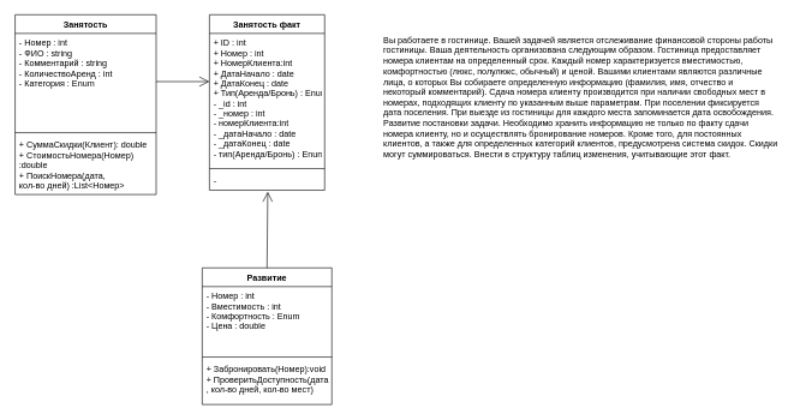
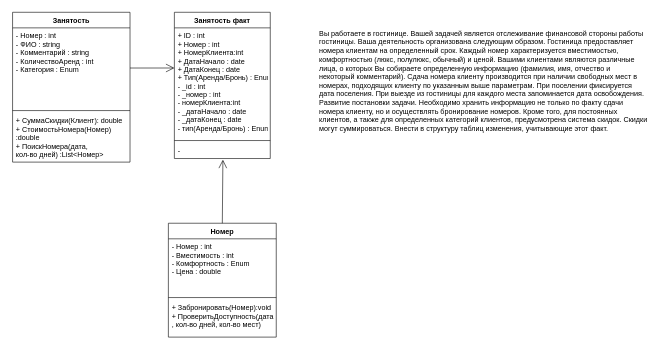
  <mxCell id="0" />
  <mxCell id="1" parent="0" />
  <mxCell id="2" value="Вы работаете в гостинице. Вашей задачей является отслеживание финансовой стороны работы гостиницы. Ваша деятельность организована следующим образом. Гостиница предоставляет номера клиентам на определенный срок. Каждый номер характеризуется вместимостью, комфортностью (люкс, полулюкс, обычный) и ценой. Вашими клиентами являются различные лица, о которых Вы собираете определенную информацию (фамилия, имя, отчество и некоторый комментарий). Сдача номера клиенту производится при наличии свободных мест в номерах, подходящих клиенту по указанным выше параметрам. При поселении фиксируется дата поселения. При выезде из гостиницы для каждого места запоминается дата освобождения. Развитие постановки задачи. Необходимо хранить информацию не только по факту сдачи номера клиенту, но и осуществлять бронирование номеров. Кроме того, для постоянных клиентов, а также для определенных категорий клиентов, предусмотрена система скидок. Скидки могут суммироваться. Внести в структуру таблиц изменения, учитывающие этот факт." style="text;whiteSpace=wrap;html=1;" vertex="1" parent="1"><mxGeometry x="530" y="42" width="550" height="200" as="geometry" /></mxCell>
- <mxCell id="3" value="Развитие" style="swimlane;fontStyle=1;align=center;verticalAlign=top;childLayout=stackLayout;horizontal=1;startSize=26;horizontalStack=0;resizeParent=1;resizeParentMax=0;resizeLast=0;collapsible=1;marginBottom=0;" vertex="1" parent="1"><mxGeometry x="280" y="372" width="180" height="190" as="geometry" /></mxCell>
+ <mxCell id="3" value="Номер" style="swimlane;fontStyle=1;align=center;verticalAlign=top;childLayout=stackLayout;horizontal=1;startSize=26;horizontalStack=0;resizeParent=1;resizeParentMax=0;resizeLast=0;collapsible=1;marginBottom=0;" vertex="1" parent="1"><mxGeometry x="280" y="372" width="180" height="190" as="geometry" /></mxCell>
  <mxCell id="4" value="- Номер : int&#10;- Вместимость : int&#10;- Комфортность : Enum&#10;- Цена : double&#10;" style="text;strokeColor=none;fillColor=none;align=left;verticalAlign=top;spacingLeft=4;spacingRight=4;overflow=hidden;rotatable=0;points=[[0,0.5],[1,0.5]];portConstraint=eastwest;" vertex="1" parent="3"><mxGeometry y="26" width="180" height="94" as="geometry" /></mxCell>
  <mxCell id="5" value="" style="line;strokeWidth=1;fillColor=none;align=left;verticalAlign=middle;spacingTop=-1;spacingLeft=3;spacingRight=3;rotatable=0;labelPosition=right;points=[];portConstraint=eastwest;" vertex="1" parent="3"><mxGeometry y="120" width="180" height="8" as="geometry" /></mxCell>
  <mxCell id="6" value="+ Забронировать(Номер):void&#10;+ ПроверитьДоступность(дата&#10;, кол-во дней, кол-во мест)" style="text;strokeColor=none;fillColor=none;align=left;verticalAlign=top;spacingLeft=4;spacingRight=4;overflow=hidden;rotatable=0;points=[[0,0.5],[1,0.5]];portConstraint=eastwest;" vertex="1" parent="3"><mxGeometry y="128" width="180" height="62" as="geometry" /></mxCell>
  <mxCell id="7" value="Занятость" style="swimlane;fontStyle=1;align=center;verticalAlign=top;childLayout=stackLayout;horizontal=1;startSize=26;horizontalStack=0;resizeParent=1;resizeParentMax=0;resizeLast=0;collapsible=1;marginBottom=0;" vertex="1" parent="1"><mxGeometry x="20" y="20" width="196" height="250" as="geometry" /></mxCell>
  <mxCell id="8" value="- Номер : int&#10;- ФИО : string&#10;- Комментарий : string&#10;- КоличествоАренд : int&#10;- Категория : Enum" style="text;strokeColor=none;fillColor=none;align=left;verticalAlign=top;spacingLeft=4;spacingRight=4;overflow=hidden;rotatable=0;points=[[0,0.5],[1,0.5]];portConstraint=eastwest;" vertex="1" parent="7"><mxGeometry y="26" width="196" height="134" as="geometry" /></mxCell>
  <mxCell id="9" value="" style="line;strokeWidth=1;fillColor=none;align=left;verticalAlign=middle;spacingTop=-1;spacingLeft=3;spacingRight=3;rotatable=0;labelPosition=right;points=[];portConstraint=eastwest;" vertex="1" parent="7"><mxGeometry y="160" width="196" height="8" as="geometry" /></mxCell>
  <mxCell id="10" value="+ СуммаСкидки(Клиент): double&#10;+ СтоимостьНомера(Номер)&#10;:double&#10;+ ПоискНомера(дата,&#10;кол-во дней) :List&lt;Номер&gt;" style="text;strokeColor=none;fillColor=none;align=left;verticalAlign=top;spacingLeft=4;spacingRight=4;overflow=hidden;rotatable=0;points=[[0,0.5],[1,0.5]];portConstraint=eastwest;" vertex="1" parent="7"><mxGeometry y="168" width="196" height="82" as="geometry" /></mxCell>
  <mxCell id="11" value="Занятость факт" style="swimlane;fontStyle=1;align=center;verticalAlign=top;childLayout=stackLayout;horizontal=1;startSize=26;horizontalStack=0;resizeParent=1;resizeParentMax=0;resizeLast=0;collapsible=1;marginBottom=0;" vertex="1" parent="1"><mxGeometry x="290" y="20" width="160" height="244" as="geometry" /></mxCell>
  <mxCell id="12" value="+ ID : int&#10;+ Номер : int&#10;+ НомерКлиента:int&#10;+ ДатаНачало : date&#10;+ ДатаКонец : date&#10;+ Тип(Аренда/Бронь) : Enum&#10;- _id : int&#10;- _номер : int&#10;- номерКлиента:int&#10;- _датаНачало : date&#10;- _датаКонец : date&#10;- тип(Аренда/Бронь) : Enum" style="text;strokeColor=none;fillColor=none;align=left;verticalAlign=top;spacingLeft=4;spacingRight=4;overflow=hidden;rotatable=0;points=[[0,0.5],[1,0.5]];portConstraint=eastwest;" vertex="1" parent="11"><mxGeometry y="26" width="160" height="184" as="geometry" /></mxCell>
  <mxCell id="13" value="" style="line;strokeWidth=1;fillColor=none;align=left;verticalAlign=middle;spacingTop=-1;spacingLeft=3;spacingRight=3;rotatable=0;labelPosition=right;points=[];portConstraint=eastwest;" vertex="1" parent="11"><mxGeometry y="210" width="160" height="8" as="geometry" /></mxCell>
  <mxCell id="14" value="-" style="text;strokeColor=none;fillColor=none;align=left;verticalAlign=top;spacingLeft=4;spacingRight=4;overflow=hidden;rotatable=0;points=[[0,0.5],[1,0.5]];portConstraint=eastwest;" vertex="1" parent="11"><mxGeometry y="218" width="160" height="26" as="geometry" /></mxCell>
  <mxCell id="15" value="" style="endArrow=open;endFill=1;endSize=12;html=1;rounded=0;exitX=1;exitY=0.5;exitDx=0;exitDy=0;entryX=0;entryY=0.364;entryDx=0;entryDy=0;entryPerimeter=0;" edge="1" parent="1" source="8" target="12"><mxGeometry width="160" relative="1" as="geometry"><mxPoint x="186" y="112" as="sourcePoint" /><mxPoint x="346" y="112" as="targetPoint" /></mxGeometry></mxCell>
  <mxCell id="16" value="" style="endArrow=open;endFill=1;endSize=12;html=1;rounded=0;entryX=0.506;entryY=1.077;entryDx=0;entryDy=0;entryPerimeter=0;exitX=0.5;exitY=0;exitDx=0;exitDy=0;" edge="1" parent="1" source="3" target="14"><mxGeometry width="160" relative="1" as="geometry"><mxPoint x="220" y="312" as="sourcePoint" /><mxPoint x="380" y="312" as="targetPoint" /></mxGeometry></mxCell>
